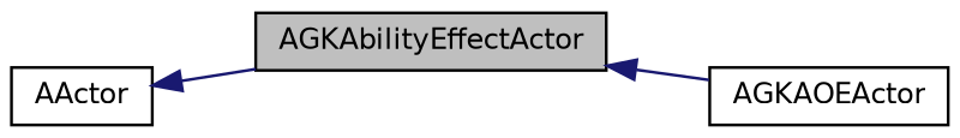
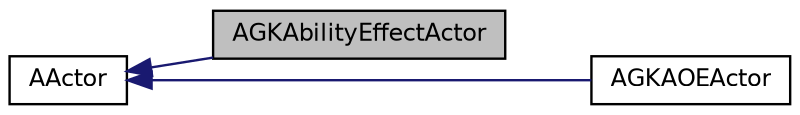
  digraph {
    rankdir=LR
    node [color=black fillcolor=white fontname=Helvetica fontsize=10 shape=record style=filled]
    edge [color=midnightblue dir=back fontname=Helvetica fontsize=10 labelfontname=Helvetica labelfontsize=10 style=solid]
    n1 [fillcolor=grey75 fontcolor=black height=0.2 label=AGKAbilityEffectActor width=0.4]
    n2 [height=0.2 label=AGKAOEActor width=0.4]
    n3 [height=0.2 label=AActor width=0.4]
-   n1 -> n2
+   n3 -> n2
    n3 -> n1
  }
